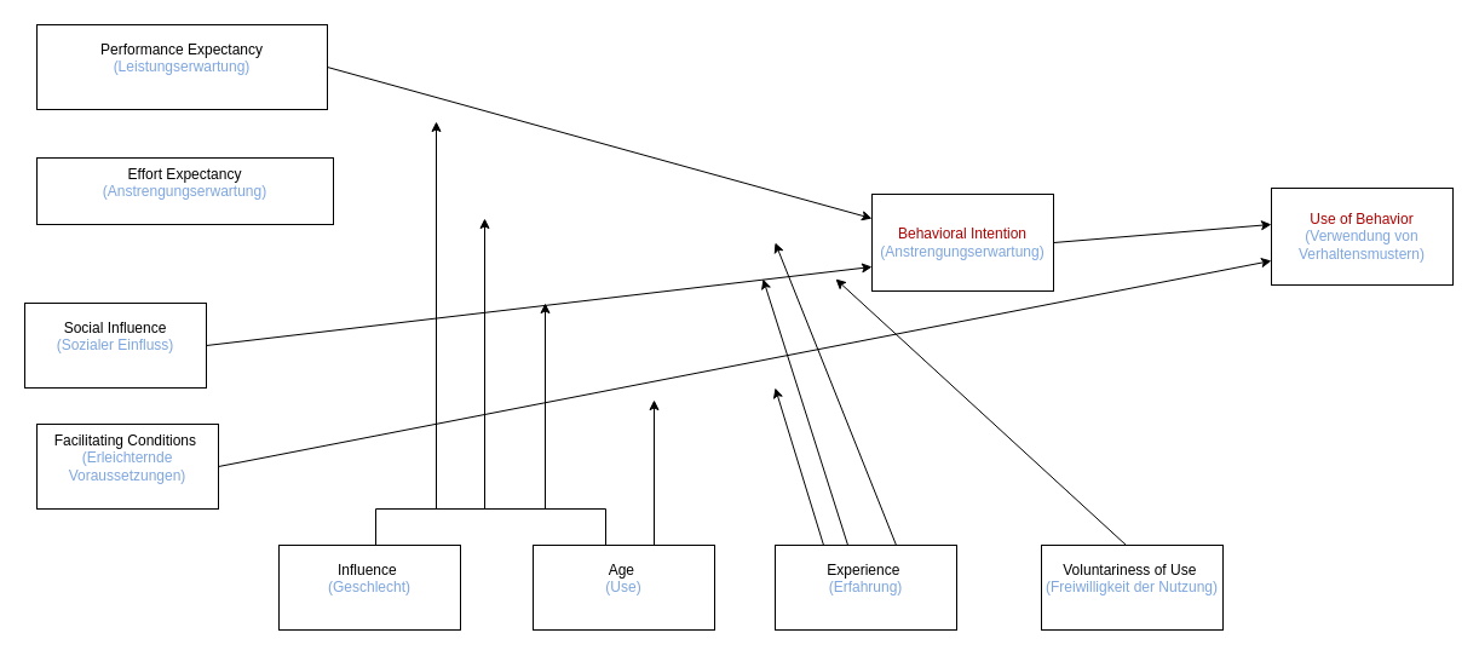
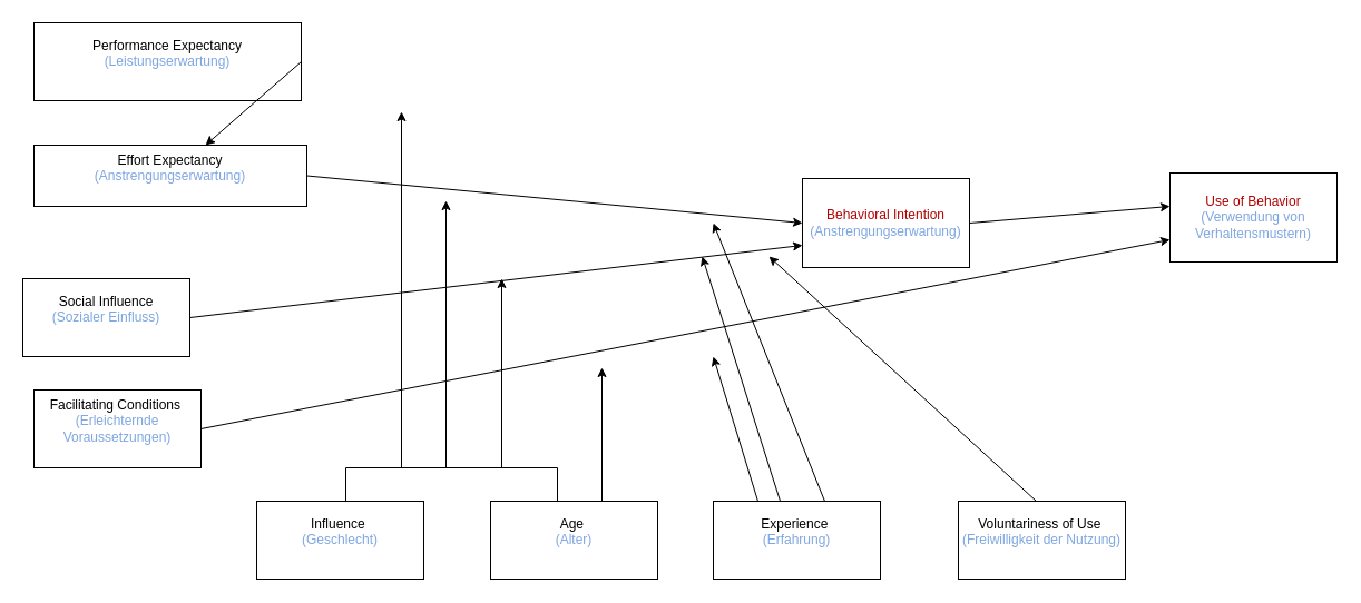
  <mxCell id="0" />
  <mxCell id="1" parent="0" />
  <mxCell id="2" value="Performance Expectancy&lt;div&gt;&lt;span style=&quot;color: rgb(126, 166, 224);&quot;&gt;(Leistungserwartung)&lt;br&gt;&lt;/span&gt;&lt;div&gt;&lt;br&gt;&lt;/div&gt;&lt;/div&gt;" style="rounded=0;whiteSpace=wrap;html=1;" vertex="1" parent="1"><mxGeometry x="30" y="20" width="240" height="70" as="geometry" /></mxCell>
  <mxCell id="3" value="Effort Expectancy&lt;div&gt;&lt;span style=&quot;color: rgb(126, 166, 224);&quot;&gt;(Anstrengungserwartung)&lt;br&gt;&lt;/span&gt;&lt;div&gt;&lt;br&gt;&lt;/div&gt;&lt;/div&gt;" style="rounded=0;whiteSpace=wrap;html=1;" vertex="1" parent="1"><mxGeometry x="30" y="130" width="245" height="55" as="geometry" /></mxCell>
  <mxCell id="4" value="&lt;div&gt;&lt;span style=&quot;color: rgb(0, 0, 0);&quot;&gt;Social Influence&lt;/span&gt;&lt;/div&gt;&lt;div&gt;&lt;span style=&quot;color: rgb(126, 166, 224);&quot;&gt;(Sozialer Einfluss)&lt;br&gt;&lt;/span&gt;&lt;div&gt;&lt;br&gt;&lt;/div&gt;&lt;/div&gt;" style="rounded=0;whiteSpace=wrap;html=1;" vertex="1" parent="1"><mxGeometry x="20" y="250" width="150" height="70" as="geometry" /></mxCell>
  <mxCell id="5" value="&lt;div&gt;&lt;span style=&quot;color: rgb(0, 0, 0);&quot;&gt;Facilitating Conditions&amp;nbsp;&lt;/span&gt;&lt;/div&gt;&lt;div&gt;&lt;span style=&quot;color: rgb(126, 166, 224);&quot;&gt;(Erleichternde Voraussetzungen)&lt;br&gt;&lt;/span&gt;&lt;div&gt;&lt;br&gt;&lt;/div&gt;&lt;/div&gt;" style="rounded=0;whiteSpace=wrap;html=1;" vertex="1" parent="1"><mxGeometry x="30" y="350" width="150" height="70" as="geometry" /></mxCell>
  <mxCell id="6" value="&lt;div&gt;&lt;span style=&quot;color: rgb(0, 0, 0);&quot;&gt;Influence&amp;nbsp;&lt;/span&gt;&lt;/div&gt;&lt;div&gt;&lt;span style=&quot;color: rgb(126, 166, 224);&quot;&gt;(Geschlecht)&lt;br&gt;&lt;/span&gt;&lt;div&gt;&lt;br&gt;&lt;/div&gt;&lt;/div&gt;" style="rounded=0;whiteSpace=wrap;html=1;" vertex="1" parent="1"><mxGeometry x="230" y="450" width="150" height="70" as="geometry" /></mxCell>
- <mxCell id="7" value="&lt;div&gt;&lt;span style=&quot;color: rgb(0, 0, 0);&quot;&gt;Age&amp;nbsp;&lt;/span&gt;&lt;/div&gt;&lt;div&gt;&lt;span style=&quot;color: rgb(126, 166, 224);&quot;&gt;(Use)&lt;br&gt;&lt;/span&gt;&lt;div&gt;&lt;br&gt;&lt;/div&gt;&lt;/div&gt;" style="rounded=0;whiteSpace=wrap;html=1;" vertex="1" parent="1"><mxGeometry x="440" y="450" width="150" height="70" as="geometry" /></mxCell>
+ <mxCell id="7" value="&lt;div&gt;&lt;span style=&quot;color: rgb(0, 0, 0);&quot;&gt;Age&amp;nbsp;&lt;/span&gt;&lt;/div&gt;&lt;div&gt;&lt;span style=&quot;color: rgb(126, 166, 224);&quot;&gt;(Alter)&lt;br&gt;&lt;/span&gt;&lt;div&gt;&lt;br&gt;&lt;/div&gt;&lt;/div&gt;" style="rounded=0;whiteSpace=wrap;html=1;" vertex="1" parent="1"><mxGeometry x="440" y="450" width="150" height="70" as="geometry" /></mxCell>
  <mxCell id="8" value="&lt;div&gt;&lt;span style=&quot;color: rgb(0, 0, 0);&quot;&gt;Experience&amp;nbsp;&lt;/span&gt;&lt;/div&gt;&lt;div&gt;&lt;span style=&quot;color: rgb(126, 166, 224);&quot;&gt;(Erfahrung)&lt;br&gt;&lt;/span&gt;&lt;div&gt;&lt;br&gt;&lt;/div&gt;&lt;/div&gt;" style="rounded=0;whiteSpace=wrap;html=1;" vertex="1" parent="1"><mxGeometry x="640" y="450" width="150" height="70" as="geometry" /></mxCell>
  <mxCell id="9" value="&lt;div&gt;&lt;span style=&quot;color: rgb(0, 0, 0);&quot;&gt;Voluntariness of Use&amp;nbsp;&lt;/span&gt;&lt;/div&gt;&lt;div&gt;&lt;span style=&quot;color: rgb(126, 166, 224);&quot;&gt;(Freiwilligkeit der Nutzung)&lt;br&gt;&lt;/span&gt;&lt;div&gt;&lt;br&gt;&lt;/div&gt;&lt;/div&gt;" style="rounded=0;whiteSpace=wrap;html=1;" vertex="1" parent="1"><mxGeometry x="860" y="450" width="150" height="70" as="geometry" /></mxCell>
  <mxCell id="10" value="&lt;div&gt;&lt;font color=&quot;rgb(0, 0, 0)&quot;&gt;&lt;span style=&quot;caret-color: rgb(0, 0, 0);&quot;&gt;Behavioral Intention&lt;/span&gt;&lt;/font&gt;&lt;/div&gt;&lt;div&gt;&lt;span style=&quot;color: rgb(126, 166, 224);&quot;&gt;(Anstrengungserwartung)&lt;/span&gt;&lt;br&gt;&lt;/div&gt;" style="rounded=0;whiteSpace=wrap;html=1;" vertex="1" parent="1"><mxGeometry x="720" y="160" width="150" height="80" as="geometry" /></mxCell>
  <mxCell id="11" value="&lt;div&gt;&lt;font color=&quot;rgb(0, 0, 0)&quot;&gt;&lt;span style=&quot;caret-color: rgb(0, 0, 0);&quot;&gt;Use of Behavior&lt;/span&gt;&lt;/font&gt;&lt;/div&gt;&lt;div&gt;&lt;span style=&quot;color: rgb(126, 166, 224);&quot;&gt;(Verwendung von Verhaltensmustern)&lt;/span&gt;&lt;br&gt;&lt;/div&gt;" style="rounded=0;whiteSpace=wrap;html=1;" vertex="1" parent="1"><mxGeometry x="1050" y="155" width="150" height="80" as="geometry" /></mxCell>
- <mxCell id="12" value="" style="endArrow=classic;html=1;rounded=0;exitX=1;exitY=0.5;exitDx=0;exitDy=0;entryX=0;entryY=0.25;entryDx=0;entryDy=0;" edge="1" parent="1" source="2" target="10"><mxGeometry width="50" height="50" relative="1" as="geometry"><mxPoint x="270" y="90" as="sourcePoint" /><mxPoint x="320" y="40" as="targetPoint" /></mxGeometry></mxCell>
+ <mxCell id="12" value="" style="endArrow=classic;html=1;rounded=0;exitX=1;exitY=0.5;exitDx=0;exitDy=0;" edge="1" parent="1" source="2" target="3"><mxGeometry width="50" height="50" relative="1" as="geometry"><mxPoint x="270" y="90" as="sourcePoint" /><mxPoint x="320" y="40" as="targetPoint" /></mxGeometry></mxCell>
+ <mxCell id="13" value="" style="endArrow=classic;html=1;rounded=0;exitX=1;exitY=0.5;exitDx=0;exitDy=0;entryX=0;entryY=0.5;entryDx=0;entryDy=0;" edge="1" parent="1" source="3" target="10"><mxGeometry width="50" height="50" relative="1" as="geometry"><mxPoint x="260" y="270" as="sourcePoint" /><mxPoint x="310" y="220" as="targetPoint" /></mxGeometry></mxCell>
  <mxCell id="14" value="" style="endArrow=classic;html=1;rounded=0;exitX=1;exitY=0.5;exitDx=0;exitDy=0;entryX=0;entryY=0.75;entryDx=0;entryDy=0;" edge="1" parent="1" source="4" target="10"><mxGeometry width="50" height="50" relative="1" as="geometry"><mxPoint x="270" y="360" as="sourcePoint" /><mxPoint x="320" y="310" as="targetPoint" /></mxGeometry></mxCell>
  <mxCell id="15" value="" style="endArrow=classic;html=1;rounded=0;exitX=1;exitY=0.5;exitDx=0;exitDy=0;entryX=0;entryY=0.75;entryDx=0;entryDy=0;" edge="1" parent="1" source="5" target="11"><mxGeometry width="50" height="50" relative="1" as="geometry"><mxPoint x="290" y="440" as="sourcePoint" /><mxPoint x="340" y="390" as="targetPoint" /></mxGeometry></mxCell>
  <mxCell id="16" value="" style="endArrow=classic;html=1;rounded=0;exitX=1;exitY=0.5;exitDx=0;exitDy=0;entryX=0;entryY=0.375;entryDx=0;entryDy=0;entryPerimeter=0;" edge="1" parent="1" source="10" target="11"><mxGeometry width="50" height="50" relative="1" as="geometry"><mxPoint x="330" y="350" as="sourcePoint" /><mxPoint x="380" y="300" as="targetPoint" /></mxGeometry></mxCell>
  <mxCell id="17" value="" style="endArrow=none;html=1;rounded=0;exitX=0.5;exitY=0;exitDx=0;exitDy=0;" edge="1" parent="1"><mxGeometry width="50" height="50" relative="1" as="geometry"><mxPoint x="310" y="450" as="sourcePoint" /><mxPoint x="310" y="420" as="targetPoint" /></mxGeometry></mxCell>
  <mxCell id="18" value="" style="endArrow=none;html=1;rounded=0;exitX=0.5;exitY=0;exitDx=0;exitDy=0;" edge="1" parent="1"><mxGeometry width="50" height="50" relative="1" as="geometry"><mxPoint x="500" y="450" as="sourcePoint" /><mxPoint x="500" y="420" as="targetPoint" /></mxGeometry></mxCell>
  <mxCell id="19" value="" style="endArrow=none;html=1;rounded=0;" edge="1" parent="1"><mxGeometry width="50" height="50" relative="1" as="geometry"><mxPoint x="310" y="420" as="sourcePoint" /><mxPoint x="500" y="420" as="targetPoint" /></mxGeometry></mxCell>
  <mxCell id="20" value="" style="endArrow=classic;html=1;rounded=0;" edge="1" parent="1"><mxGeometry width="50" height="50" relative="1" as="geometry"><mxPoint x="450" y="420" as="sourcePoint" /><mxPoint x="450" y="250" as="targetPoint" /></mxGeometry></mxCell>
  <mxCell id="21" value="" style="endArrow=classic;html=1;rounded=0;" edge="1" parent="1"><mxGeometry width="50" height="50" relative="1" as="geometry"><mxPoint x="400" y="420" as="sourcePoint" /><mxPoint x="400" y="180" as="targetPoint" /></mxGeometry></mxCell>
  <mxCell id="22" value="" style="endArrow=classic;html=1;rounded=0;" edge="1" parent="1"><mxGeometry width="50" height="50" relative="1" as="geometry"><mxPoint x="360" y="420" as="sourcePoint" /><mxPoint x="360" y="100" as="targetPoint" /></mxGeometry></mxCell>
  <mxCell id="23" value="" style="endArrow=classic;html=1;rounded=0;" edge="1" parent="1"><mxGeometry width="50" height="50" relative="1" as="geometry"><mxPoint x="540" y="450" as="sourcePoint" /><mxPoint x="540" y="330" as="targetPoint" /></mxGeometry></mxCell>
  <mxCell id="24" value="" style="endArrow=classic;html=1;rounded=0;" edge="1" parent="1"><mxGeometry width="50" height="50" relative="1" as="geometry"><mxPoint x="680" y="450" as="sourcePoint" /><mxPoint x="640" y="320" as="targetPoint" /></mxGeometry></mxCell>
  <mxCell id="25" value="" style="endArrow=classic;html=1;rounded=0;exitX=0.467;exitY=0;exitDx=0;exitDy=0;exitPerimeter=0;" edge="1" parent="1"><mxGeometry width="50" height="50" relative="1" as="geometry"><mxPoint x="700.05" y="450" as="sourcePoint" /><mxPoint x="630" y="230" as="targetPoint" /></mxGeometry></mxCell>
  <mxCell id="26" value="" style="endArrow=classic;html=1;rounded=0;" edge="1" parent="1"><mxGeometry width="50" height="50" relative="1" as="geometry"><mxPoint x="740" y="450" as="sourcePoint" /><mxPoint x="640" y="200" as="targetPoint" /></mxGeometry></mxCell>
  <mxCell id="27" value="" style="endArrow=classic;html=1;rounded=0;" edge="1" parent="1"><mxGeometry width="50" height="50" relative="1" as="geometry"><mxPoint x="930" y="450" as="sourcePoint" /><mxPoint x="690" y="230" as="targetPoint" /></mxGeometry></mxCell>
